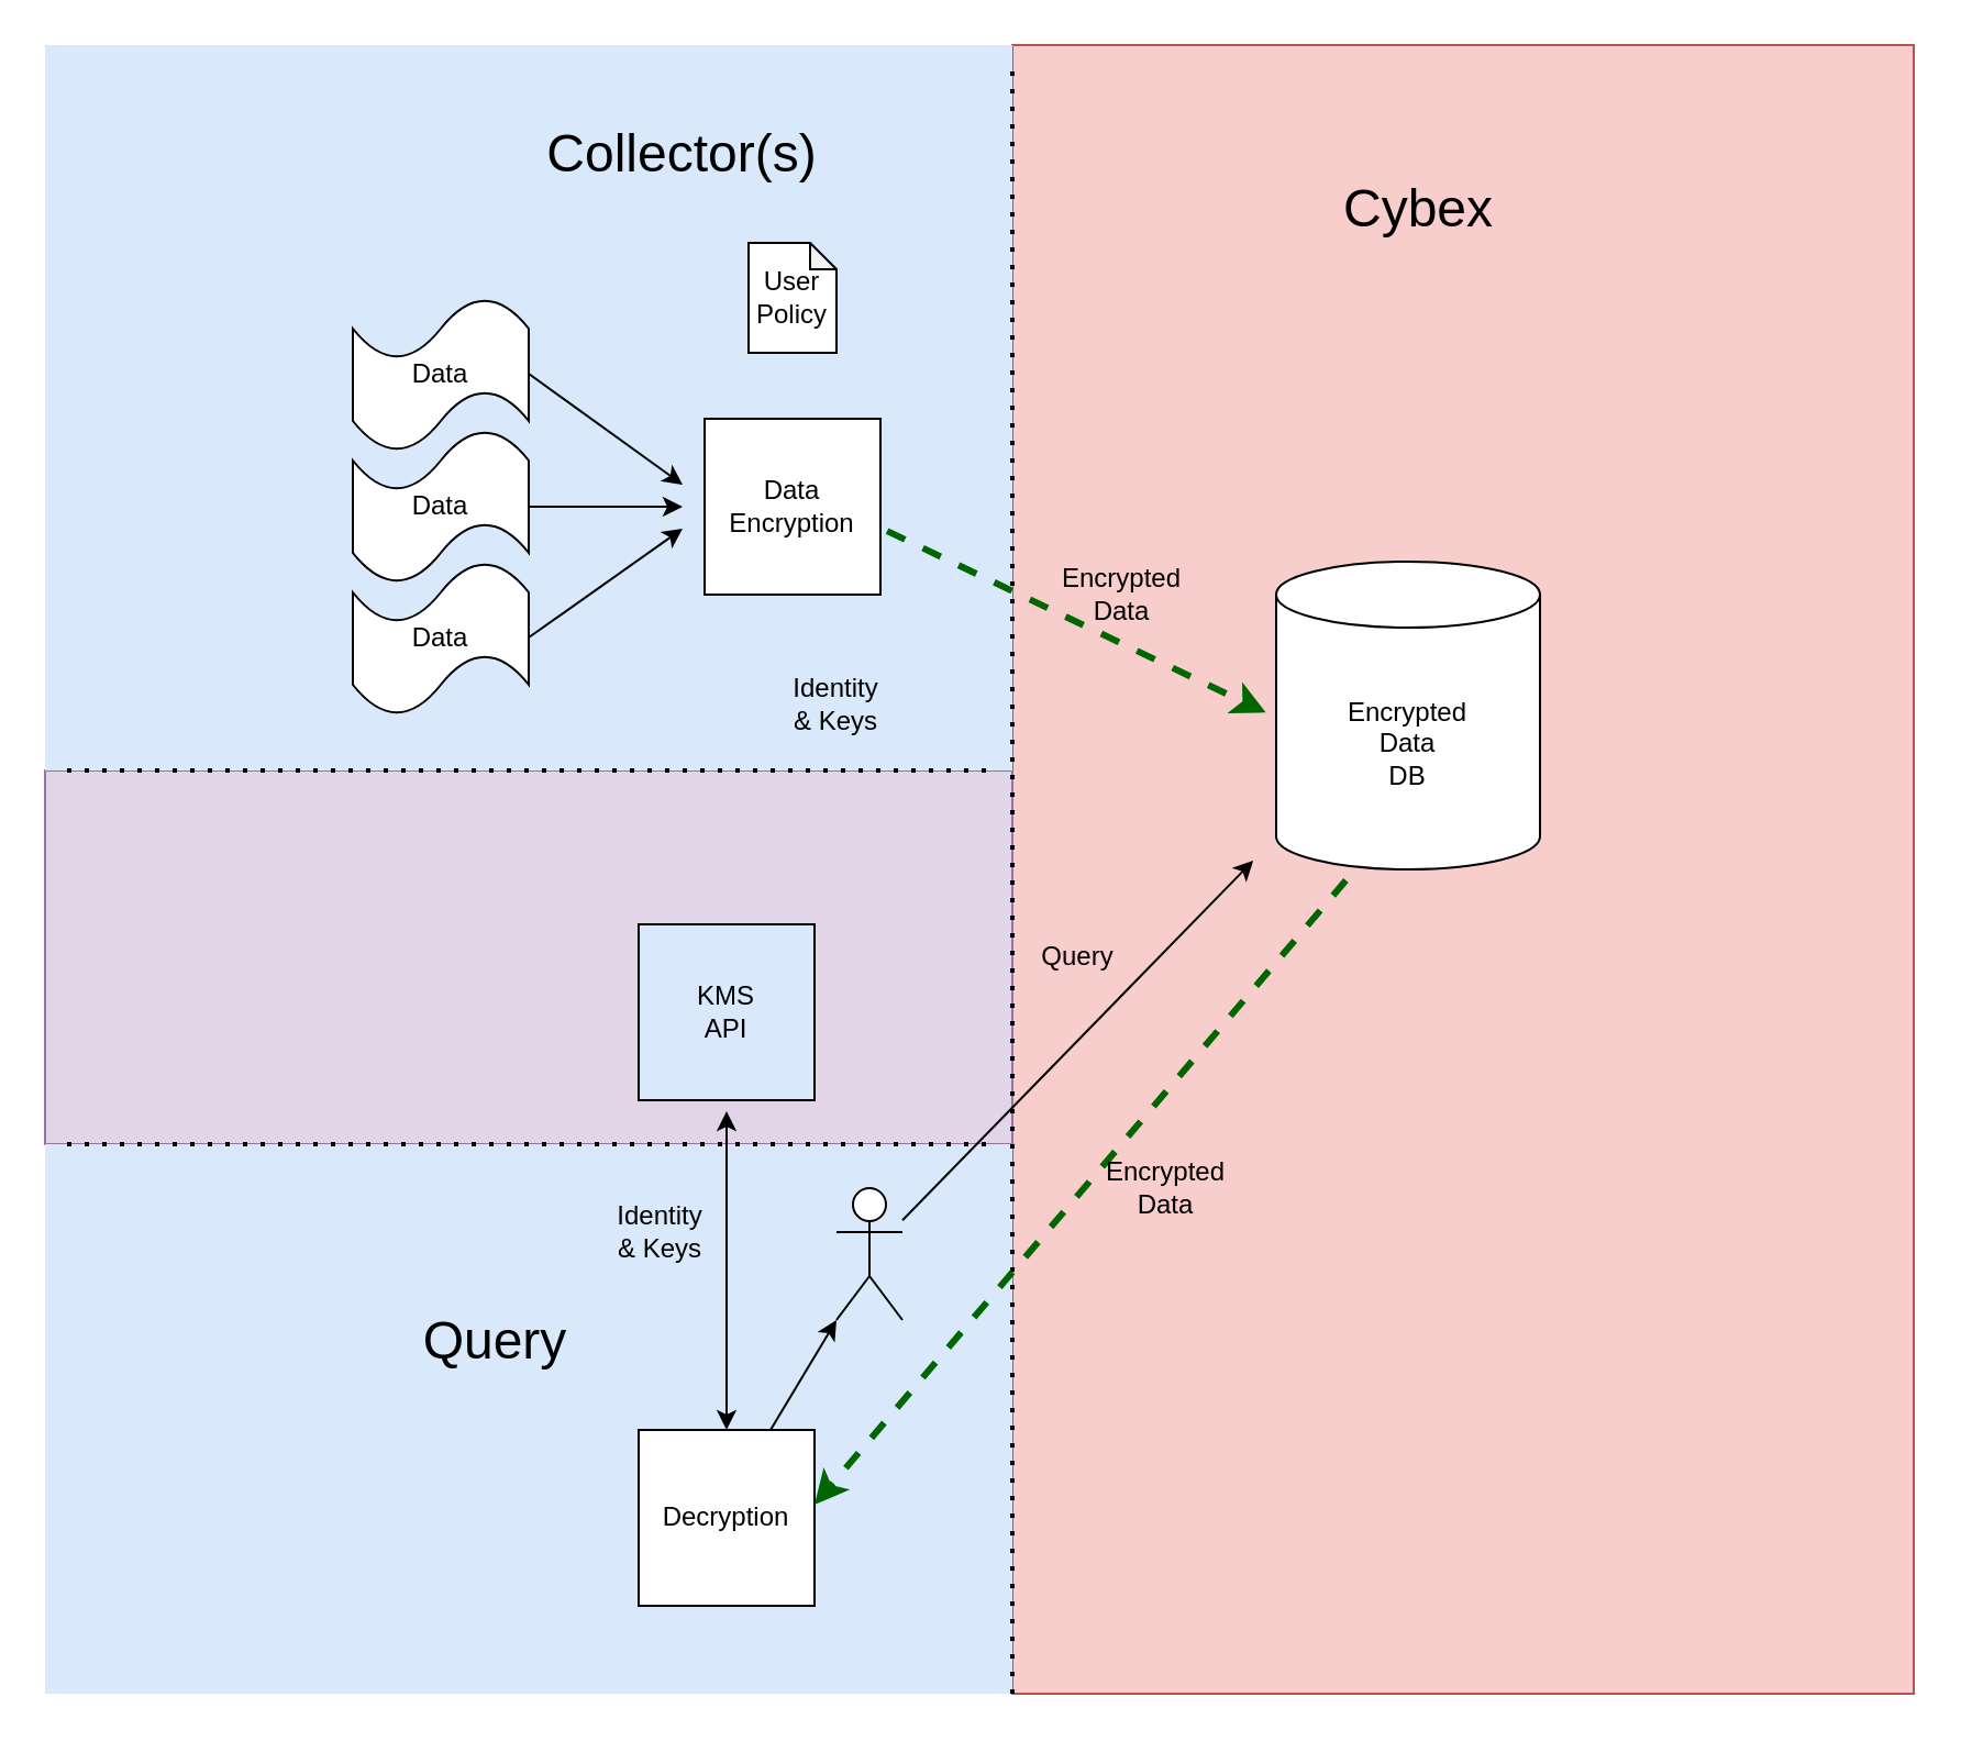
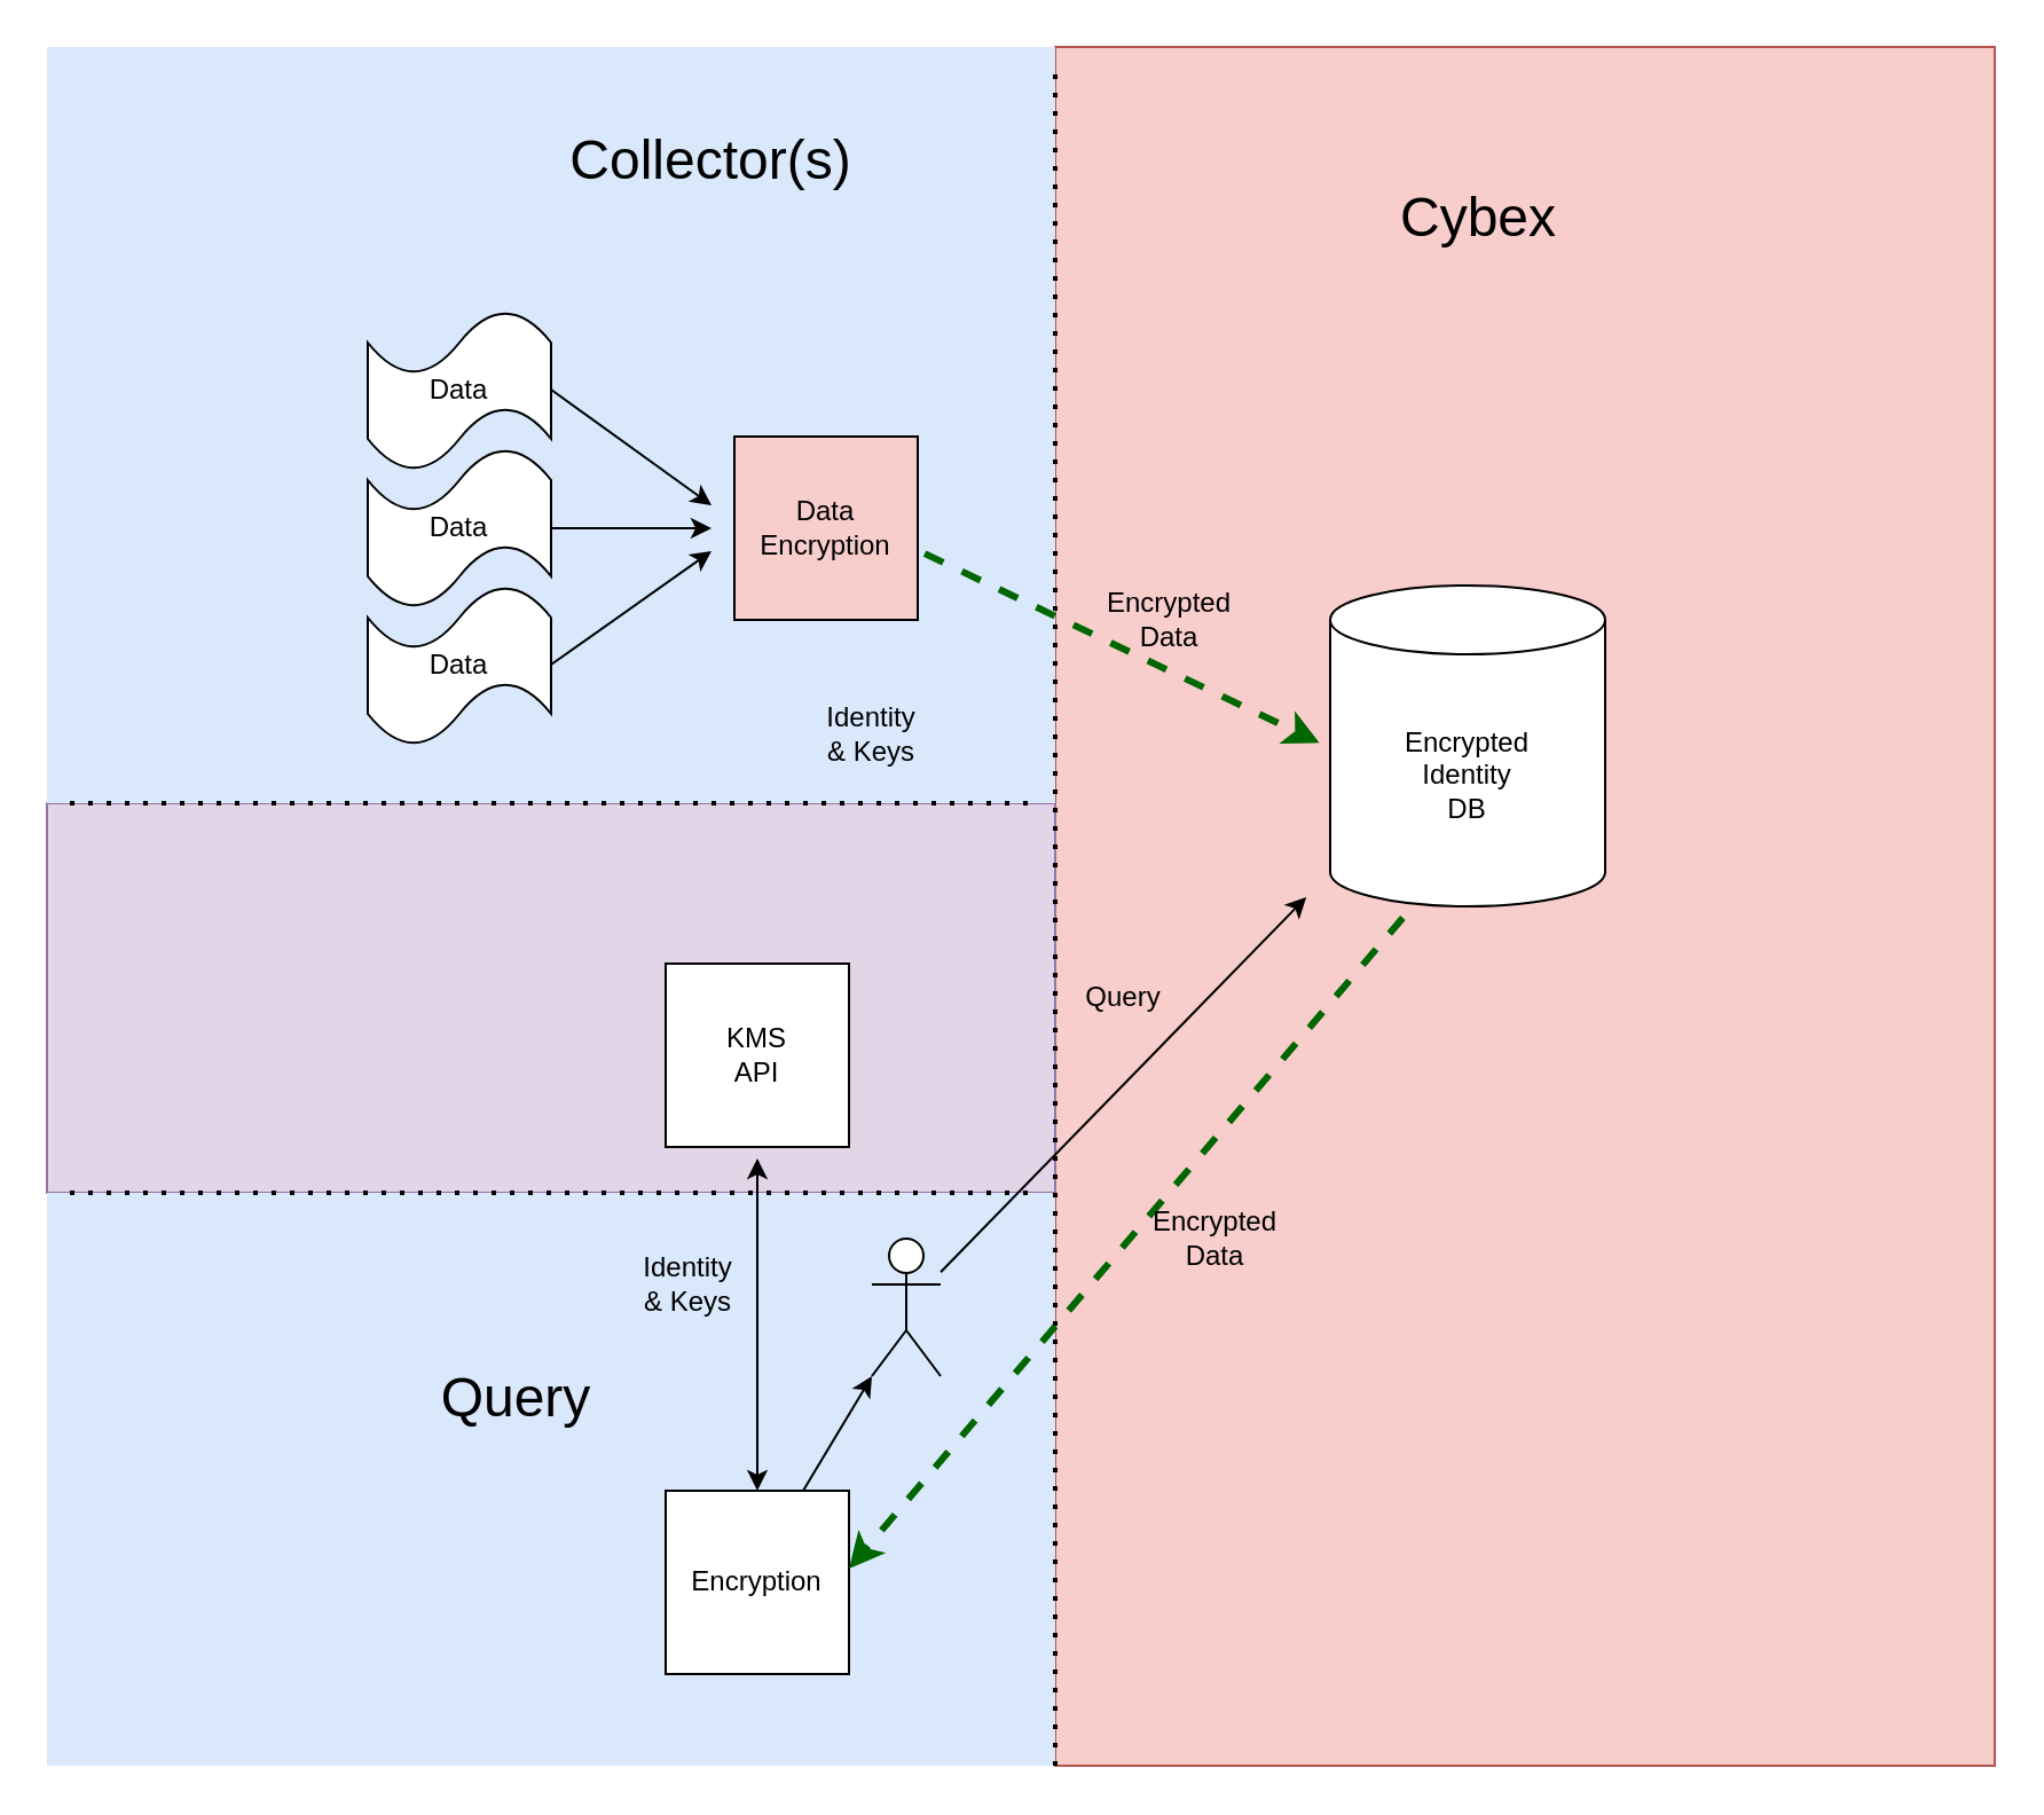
  <mxCell id="0" />
  <mxCell id="1" parent="0" />
  <mxCell id="2" value="" style="rounded=0;whiteSpace=wrap;html=1;fillColor=#f8cecc;strokeColor=#b85450;" parent="1" vertex="1"><mxGeometry x="460" width="410" height="750" as="geometry" y="20" /></mxCell>
  <mxCell id="3" value="" style="rounded=0;whiteSpace=wrap;html=1;fillColor=#e1d5e7;strokeColor=#9673a6;" parent="1" vertex="1"><mxGeometry y="350" width="440" height="170" as="geometry" x="20" /></mxCell>
  <mxCell id="4" value="" style="rounded=0;whiteSpace=wrap;html=1;fillColor=#dae8fc;strokeColor=none;" parent="1" vertex="1"><mxGeometry y="520" width="440" height="250" as="geometry" x="20" /></mxCell>
  <mxCell id="5" value="" style="rounded=0;whiteSpace=wrap;html=1;fillColor=#dae8fc;strokeColor=none;" parent="1" vertex="1"><mxGeometry width="440" height="330" as="geometry" x="20" y="20" /></mxCell>
- <mxCell id="6" value="Data&lt;br&gt;Encryption" style="whiteSpace=wrap;html=1;aspect=fixed;" parent="1" vertex="1"><mxGeometry x="320" y="190" width="80" height="80" as="geometry" /></mxCell>
- <mxCell id="7" value="Decryption" style="whiteSpace=wrap;html=1;aspect=fixed;" parent="1" vertex="1"><mxGeometry x="290" y="650" width="80" height="80" as="geometry" /></mxCell>
- <mxCell id="8" value="User&lt;br&gt;Policy" style="shape=note;whiteSpace=wrap;html=1;backgroundOutline=1;darkOpacity=0.05;size=12;" parent="1" vertex="1"><mxGeometry x="340" y="110" width="40" height="50" as="geometry" /></mxCell>
+ <mxCell id="6" value="Data&lt;br&gt;Encryption" style="whiteSpace=wrap;html=1;aspect=fixed;fillColor=#f8cecc;" parent="1" vertex="1"><mxGeometry x="320" y="190" width="80" height="80" as="geometry" /></mxCell>
+ <mxCell id="7" value="Encryption" style="whiteSpace=wrap;html=1;aspect=fixed;" parent="1" vertex="1"><mxGeometry x="290" y="650" width="80" height="80" as="geometry" /></mxCell>
  <mxCell id="9" value="Data" style="shape=tape;whiteSpace=wrap;html=1;" parent="1" vertex="1"><mxGeometry x="160" y="135" width="80" height="70" as="geometry" /></mxCell>
  <mxCell id="10" value="Data" style="shape=tape;whiteSpace=wrap;html=1;" parent="1" vertex="1"><mxGeometry x="160" y="255" width="80" height="70" as="geometry" /></mxCell>
  <mxCell id="11" value="Data" style="shape=tape;whiteSpace=wrap;html=1;" parent="1" vertex="1"><mxGeometry x="160" y="195" width="80" height="70" as="geometry" /></mxCell>
  <mxCell id="12" value="" style="endArrow=classic;html=1;exitX=1;exitY=0.5;exitDx=0;exitDy=0;exitPerimeter=0;" parent="1" source="11" edge="1"><mxGeometry width="50" height="50" relative="1" as="geometry"><mxPoint x="470" y="420" as="sourcePoint" /><mxPoint x="310" y="230" as="targetPoint" /></mxGeometry></mxCell>
  <mxCell id="13" value="" style="endArrow=classic;html=1;exitX=1;exitY=0.5;exitDx=0;exitDy=0;exitPerimeter=0;" parent="1" edge="1"><mxGeometry width="50" height="50" relative="1" as="geometry"><mxPoint x="240" y="289.5" as="sourcePoint" /><mxPoint x="310" y="240" as="targetPoint" /></mxGeometry></mxCell>
  <mxCell id="14" value="" style="endArrow=classic;html=1;exitX=1;exitY=0.5;exitDx=0;exitDy=0;exitPerimeter=0;" parent="1" edge="1"><mxGeometry width="50" height="50" relative="1" as="geometry"><mxPoint x="240" y="169.5" as="sourcePoint" /><mxPoint x="310" y="220" as="targetPoint" /></mxGeometry></mxCell>
  <mxCell id="15" value="" style="endArrow=none;dashed=1;html=1;dashPattern=1 3;strokeWidth=2;exitX=1;exitY=1;exitDx=0;exitDy=0;" parent="1" source="4" edge="1"><mxGeometry width="50" height="50" relative="1" as="geometry"><mxPoint x="460" y="810" as="sourcePoint" /><mxPoint x="460" y="30" as="targetPoint" /></mxGeometry></mxCell>
  <mxCell id="16" value="&lt;font style=&quot;font-size: 24px&quot;&gt;Collector(s)&lt;/font&gt;" style="text;html=1;strokeColor=none;fillColor=none;align=center;verticalAlign=middle;whiteSpace=wrap;rounded=0;" parent="1" vertex="1"><mxGeometry x="265" y="50" width="90" height="40" as="geometry" /></mxCell>
  <mxCell id="17" value="&lt;font style=&quot;font-size: 24px&quot;&gt;Cybex&lt;br&gt;&lt;/font&gt;" style="text;html=1;strokeColor=none;fillColor=none;align=center;verticalAlign=middle;whiteSpace=wrap;rounded=0;" parent="1" vertex="1"><mxGeometry x="600" y="75" width="90" height="40" as="geometry" /></mxCell>
  <mxCell id="18" value="" style="endArrow=none;dashed=1;html=1;dashPattern=1 3;strokeWidth=2;" parent="1" edge="1"><mxGeometry width="50" height="50" relative="1" as="geometry"><mxPoint x="30" y="350" as="sourcePoint" /><mxPoint x="450" y="350" as="targetPoint" /></mxGeometry></mxCell>
- <mxCell id="19" value="KMS&lt;br&gt;API" style="whiteSpace=wrap;html=1;aspect=fixed;fillColor=#dae8fc;" parent="1" vertex="1"><mxGeometry x="290" y="420" width="80" height="80" as="geometry" /></mxCell>
+ <mxCell id="19" value="KMS&lt;br&gt;API" style="whiteSpace=wrap;html=1;aspect=fixed;" parent="1" vertex="1"><mxGeometry x="290" y="420" width="80" height="80" as="geometry" /></mxCell>
  <mxCell id="20" value="Identity&lt;br&gt;&amp;amp; Keys" style="text;html=1;strokeColor=none;fillColor=none;align=center;verticalAlign=middle;whiteSpace=wrap;rounded=0;" parent="1" vertex="1"><mxGeometry x="360" y="310" width="40" height="20" as="geometry" /></mxCell>
  <mxCell id="21" value="" style="endArrow=none;dashed=1;html=1;dashPattern=1 3;strokeWidth=2;" parent="1" edge="1"><mxGeometry width="50" height="50" relative="1" as="geometry"><mxPoint x="30" y="520" as="sourcePoint" /><mxPoint x="450" y="520" as="targetPoint" /></mxGeometry></mxCell>
  <mxCell id="22" value="&lt;font style=&quot;font-size: 24px&quot;&gt;Query&lt;/font&gt;" style="text;html=1;strokeColor=none;fillColor=none;align=center;verticalAlign=middle;whiteSpace=wrap;rounded=0;" parent="1" vertex="1"><mxGeometry x="180" y="590" width="90" height="40" as="geometry" /></mxCell>
- <mxCell id="23" value="Encrypted&lt;br&gt;Data&lt;br&gt;DB" style="shape=cylinder3;whiteSpace=wrap;html=1;boundedLbl=1;backgroundOutline=1;size=15;" parent="1" vertex="1"><mxGeometry x="580" y="255" width="120" height="140" as="geometry" /></mxCell>
+ <mxCell id="23" value="Encrypted&lt;br&gt;Identity&lt;br&gt;DB" style="shape=cylinder3;whiteSpace=wrap;html=1;boundedLbl=1;backgroundOutline=1;size=15;" parent="1" vertex="1"><mxGeometry x="580" y="255" width="120" height="140" as="geometry" /></mxCell>
  <mxCell id="24" value="" style="endArrow=classic;html=1;exitX=1.038;exitY=0.638;exitDx=0;exitDy=0;exitPerimeter=0;entryX=0.018;entryY=0.152;entryDx=0;entryDy=0;fillColor=#d5e8d4;dashed=1;strokeColor=#006600;rounded=1;strokeWidth=3;entryPerimeter=0;" parent="1" source="6" edge="1"><mxGeometry width="50" height="50" relative="1" as="geometry"><mxPoint x="430" y="470" as="sourcePoint" /><mxPoint x="575.29" y="323.68" as="targetPoint" /></mxGeometry></mxCell>
  <mxCell id="25" value="Encrypted&lt;br&gt;Data" style="text;html=1;strokeColor=none;fillColor=none;align=center;verticalAlign=middle;whiteSpace=wrap;rounded=0;" parent="1" vertex="1"><mxGeometry x="490" y="260" width="40" height="20" as="geometry" /></mxCell>
  <mxCell id="26" value="" style="endArrow=classic;html=1;dashed=1;strokeColor=#006600;strokeWidth=3;" parent="1" edge="1"><mxGeometry width="50" height="50" relative="1" as="geometry"><mxPoint x="611.702" y="400" as="sourcePoint" /><mxPoint x="370" y="684" as="targetPoint" /></mxGeometry></mxCell>
  <mxCell id="27" value="" style="shape=umlActor;verticalLabelPosition=bottom;verticalAlign=top;html=1;outlineConnect=0;" parent="1" vertex="1"><mxGeometry x="380" y="540" width="30" height="60" as="geometry" /></mxCell>
  <mxCell id="28" value="" style="endArrow=classic;html=1;entryX=-0.019;entryY=0.9;entryDx=0;entryDy=0;entryPerimeter=0;" parent="1" source="27" edge="1"><mxGeometry width="50" height="50" relative="1" as="geometry"><mxPoint x="379.5" y="570" as="sourcePoint" /><mxPoint x="569.555" y="391" as="targetPoint" /></mxGeometry></mxCell>
  <mxCell id="29" value="Query" style="text;html=1;strokeColor=none;fillColor=none;align=center;verticalAlign=middle;whiteSpace=wrap;rounded=0;" parent="1" vertex="1"><mxGeometry x="470" y="425" width="40" height="20" as="geometry" /></mxCell>
  <mxCell id="30" value="" style="endArrow=classic;startArrow=classic;html=1;exitX=0.5;exitY=0;exitDx=0;exitDy=0;entryX=0.5;entryY=1;entryDx=0;entryDy=0;" parent="1" source="7" edge="1"><mxGeometry width="50" height="50" relative="1" as="geometry"><mxPoint x="300" y="655" as="sourcePoint" /><mxPoint x="330" y="505" as="targetPoint" /></mxGeometry></mxCell>
  <mxCell id="31" value="Identity&lt;br&gt;&amp;amp; Keys" style="text;html=1;strokeColor=none;fillColor=none;align=center;verticalAlign=middle;whiteSpace=wrap;rounded=0;" parent="1" vertex="1"><mxGeometry x="280" y="550" width="40" height="20" as="geometry" /></mxCell>
  <mxCell id="32" value="" style="endArrow=classic;html=1;entryX=0;entryY=1;entryDx=0;entryDy=0;exitX=0.75;exitY=0;exitDx=0;exitDy=0;entryPerimeter=0;" parent="1" source="7" target="27" edge="1"><mxGeometry width="50" height="50" relative="1" as="geometry"><mxPoint x="360" y="639.998" as="sourcePoint" /><mxPoint x="510" y="558.18" as="targetPoint" /></mxGeometry></mxCell>
  <mxCell id="33" value="Encrypted&lt;br&gt;Data" style="text;html=1;strokeColor=none;fillColor=none;align=center;verticalAlign=middle;whiteSpace=wrap;rounded=0;" vertex="1" parent="1"><mxGeometry x="510" y="530" width="40" height="20" as="geometry" /></mxCell>
